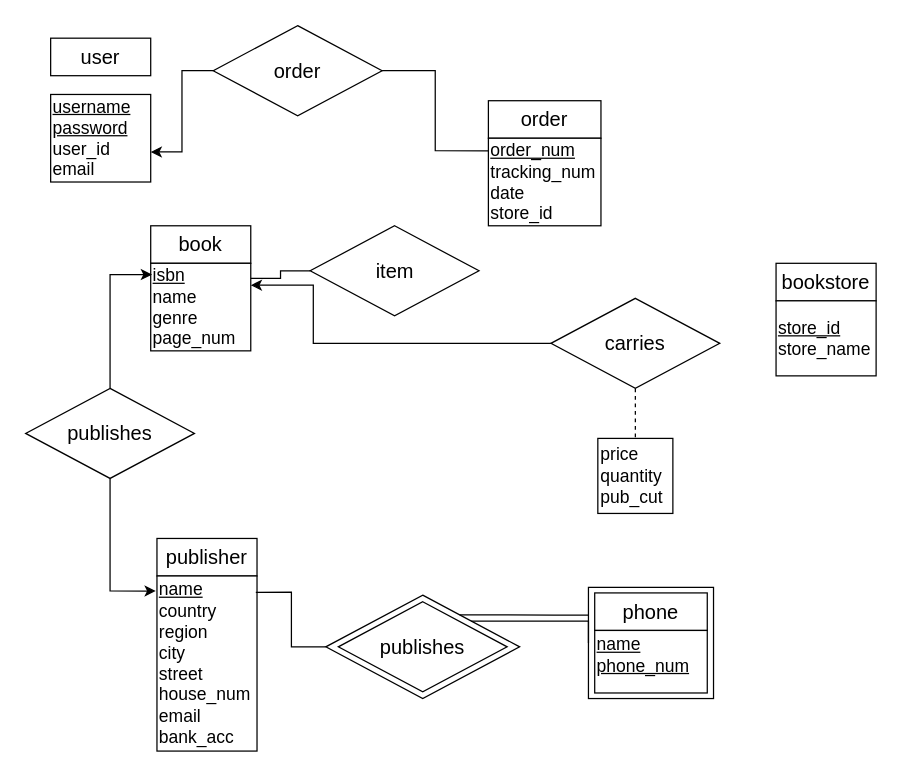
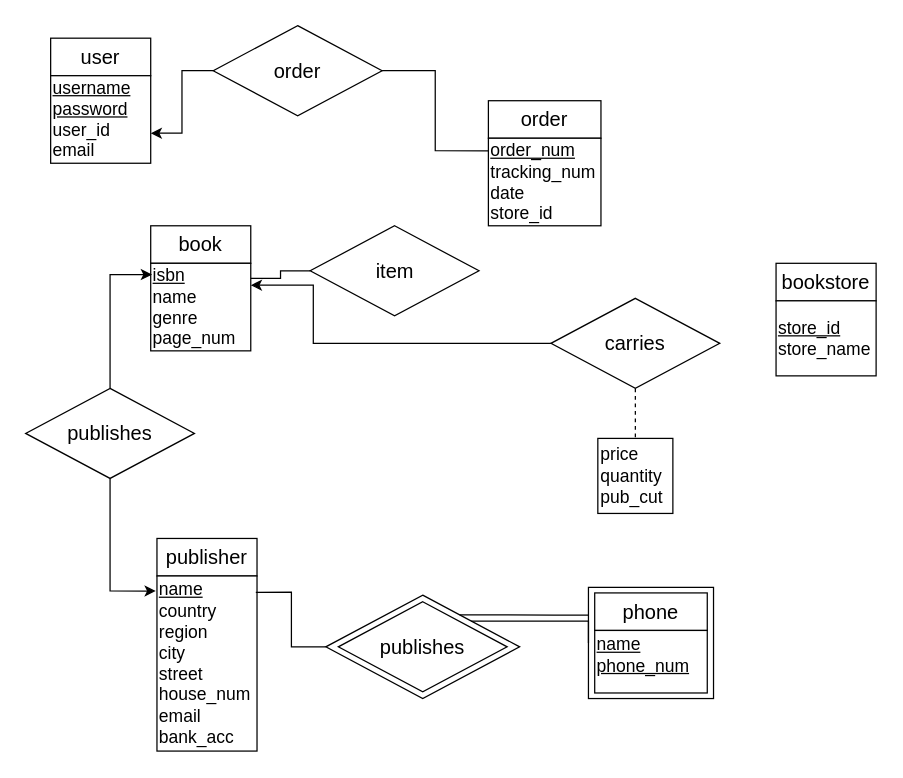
  <mxCell id="0" />
  <mxCell id="1" parent="0" />
  <mxCell id="2" value="&lt;font style=&quot;font-size: 16px&quot;&gt;book&lt;/font&gt;" style="rounded=0;whiteSpace=wrap;html=1;" vertex="1" parent="1"><mxGeometry x="120" y="180" width="80" height="30" as="geometry" /></mxCell>
  <mxCell id="3" value="&lt;font style=&quot;font-size: 14px&quot;&gt;&lt;u&gt;isbn&lt;/u&gt;&lt;/font&gt;&lt;div style=&quot;font-size: 14px&quot;&gt;&lt;font style=&quot;font-size: 14px&quot;&gt;name&lt;/font&gt;&lt;/div&gt;&lt;div style=&quot;font-size: 14px&quot;&gt;&lt;font style=&quot;font-size: 14px&quot;&gt;genre&lt;/font&gt;&lt;/div&gt;&lt;div style=&quot;font-size: 14px&quot;&gt;&lt;font style=&quot;font-size: 14px&quot;&gt;page_num&lt;br&gt;&lt;/font&gt;&lt;/div&gt;" style="rounded=0;whiteSpace=wrap;html=1;align=left;" vertex="1" parent="1"><mxGeometry x="120" y="210" width="80" height="70" as="geometry" /></mxCell>
  <mxCell id="4" value="&lt;font style=&quot;font-size: 16px&quot;&gt;user&lt;br&gt;&lt;/font&gt;" style="rounded=0;whiteSpace=wrap;html=1;" vertex="1" parent="1"><mxGeometry x="40" y="30" width="80" height="30" as="geometry" /></mxCell>
- <mxCell id="5" value="&lt;div style=&quot;font-size: 14px&quot; align=&quot;left&quot;&gt;&lt;font style=&quot;font-size: 14px&quot;&gt;&lt;u&gt;username&lt;/u&gt;&lt;/font&gt;&lt;/div&gt;&lt;div style=&quot;font-size: 14px&quot; align=&quot;left&quot;&gt;&lt;font style=&quot;font-size: 14px&quot;&gt;&lt;u&gt;password&lt;/u&gt;&lt;/font&gt;&lt;/div&gt;&lt;div style=&quot;font-size: 14px&quot; align=&quot;left&quot;&gt;&lt;font style=&quot;font-size: 14px&quot;&gt;user_id&lt;br&gt;&lt;/font&gt;&lt;/div&gt;&lt;div style=&quot;font-size: 14px&quot; align=&quot;left&quot;&gt;&lt;font style=&quot;font-size: 14px&quot;&gt;email&lt;br&gt;&lt;/font&gt;&lt;/div&gt;" style="rounded=0;whiteSpace=wrap;html=1;align=left;" vertex="1" parent="1"><mxGeometry x="40" y="75" width="80" height="70" as="geometry" /></mxCell>
+ <mxCell id="5" value="&lt;div style=&quot;font-size: 14px&quot; align=&quot;left&quot;&gt;&lt;font style=&quot;font-size: 14px&quot;&gt;&lt;u&gt;username&lt;/u&gt;&lt;/font&gt;&lt;/div&gt;&lt;div style=&quot;font-size: 14px&quot; align=&quot;left&quot;&gt;&lt;font style=&quot;font-size: 14px&quot;&gt;&lt;u&gt;password&lt;/u&gt;&lt;/font&gt;&lt;/div&gt;&lt;div style=&quot;font-size: 14px&quot; align=&quot;left&quot;&gt;&lt;font style=&quot;font-size: 14px&quot;&gt;user_id&lt;br&gt;&lt;/font&gt;&lt;/div&gt;&lt;div style=&quot;font-size: 14px&quot; align=&quot;left&quot;&gt;&lt;font style=&quot;font-size: 14px&quot;&gt;email&lt;br&gt;&lt;/font&gt;&lt;/div&gt;" style="rounded=0;whiteSpace=wrap;html=1;align=left;" vertex="1" parent="1"><mxGeometry x="40" y="60" width="80" height="70" as="geometry" /></mxCell>
  <mxCell id="6" value="&lt;font style=&quot;font-size: 16px&quot;&gt;order&lt;/font&gt;" style="rounded=0;whiteSpace=wrap;html=1;" vertex="1" parent="1"><mxGeometry x="390" y="80" width="90" height="30" as="geometry" /></mxCell>
  <mxCell id="7" value="&lt;div style=&quot;font-size: 14px&quot;&gt;&lt;font style=&quot;font-size: 14px&quot;&gt;&lt;u&gt;order_num&lt;/u&gt;&lt;/font&gt;&lt;/div&gt;&lt;div style=&quot;font-size: 14px&quot;&gt;&lt;font style=&quot;font-size: 14px&quot;&gt;tracking_num&lt;br&gt;&lt;/font&gt;&lt;/div&gt;&lt;div style=&quot;font-size: 14px&quot;&gt;&lt;font style=&quot;font-size: 14px&quot;&gt;date&lt;/font&gt;&lt;/div&gt;&lt;div style=&quot;font-size: 14px&quot;&gt;&lt;font style=&quot;font-size: 14px&quot;&gt;store_id&lt;br&gt;&lt;/font&gt;&lt;/div&gt;" style="rounded=0;whiteSpace=wrap;html=1;align=left;" vertex="1" parent="1"><mxGeometry x="390" y="110" width="90" height="70" as="geometry" /></mxCell>
  <mxCell id="8" value="&lt;font style=&quot;font-size: 16px&quot;&gt;publisher&lt;/font&gt;" style="rounded=0;whiteSpace=wrap;html=1;" vertex="1" parent="1"><mxGeometry x="125" y="430" width="80" height="30" as="geometry" /></mxCell>
  <mxCell id="9" value="&lt;div style=&quot;font-size: 14px&quot; align=&quot;left&quot;&gt;&lt;font style=&quot;font-size: 14px&quot;&gt;&lt;u&gt;name&lt;br&gt;&lt;/u&gt;&lt;/font&gt;&lt;/div&gt;&lt;div style=&quot;font-size: 14px&quot; align=&quot;left&quot;&gt;&lt;font style=&quot;font-size: 14px&quot;&gt;country&lt;/font&gt;&lt;/div&gt;&lt;div style=&quot;font-size: 14px&quot; align=&quot;left&quot;&gt;&lt;font style=&quot;font-size: 14px&quot;&gt;region&lt;br&gt;&lt;/font&gt;&lt;/div&gt;&lt;div style=&quot;font-size: 14px&quot; align=&quot;left&quot;&gt;&lt;font style=&quot;font-size: 14px&quot;&gt;city&lt;/font&gt;&lt;/div&gt;&lt;div style=&quot;font-size: 14px&quot; align=&quot;left&quot;&gt;&lt;font style=&quot;font-size: 14px&quot;&gt;street&lt;/font&gt;&lt;/div&gt;&lt;div style=&quot;font-size: 14px&quot; align=&quot;left&quot;&gt;&lt;font style=&quot;font-size: 14px&quot;&gt;house_num&lt;br&gt;&lt;/font&gt;&lt;/div&gt;&lt;div style=&quot;font-size: 14px&quot; align=&quot;left&quot;&gt;email&lt;/div&gt;&lt;div style=&quot;font-size: 14px&quot; align=&quot;left&quot;&gt;bank_acc&lt;br&gt;&lt;font style=&quot;font-size: 14px&quot;&gt;&lt;u&gt;&lt;/u&gt;&lt;/font&gt;&lt;/div&gt;" style="rounded=0;whiteSpace=wrap;html=1;align=left;" vertex="1" parent="1"><mxGeometry x="125" y="460" width="80" height="140" as="geometry" /></mxCell>
  <mxCell id="10" value="&lt;font style=&quot;font-size: 16px&quot;&gt;phone&lt;br&gt;&lt;/font&gt;" style="rounded=0;whiteSpace=wrap;html=1;" vertex="1" parent="1"><mxGeometry x="475" y="473.55" width="90" height="30" as="geometry" /></mxCell>
  <mxCell id="11" value="&lt;div style=&quot;font-size: 14px&quot; align=&quot;left&quot;&gt;&lt;font style=&quot;font-size: 14px&quot;&gt;&lt;br&gt;&lt;/font&gt;&lt;/div&gt;&lt;div style=&quot;font-size: 14px&quot; align=&quot;left&quot;&gt;&lt;font style=&quot;font-size: 14px&quot;&gt;&lt;u&gt;name&lt;/u&gt;&lt;/font&gt;&lt;/div&gt;&lt;div style=&quot;font-size: 14px&quot; align=&quot;left&quot;&gt;&lt;font style=&quot;font-size: 14px&quot;&gt;&lt;u&gt;phone_num&lt;/u&gt;&lt;br&gt;&lt;/font&gt;&lt;/div&gt;&lt;div&gt;&lt;br&gt;&lt;/div&gt;&lt;div&gt;&lt;br&gt;&lt;/div&gt;" style="rounded=0;whiteSpace=wrap;html=1;align=left;" vertex="1" parent="1"><mxGeometry x="475" y="503.55" width="90" height="50" as="geometry" /></mxCell>
  <mxCell id="12" value="&lt;font style=&quot;font-size: 16px&quot;&gt;bookstore&lt;/font&gt;" style="rounded=0;whiteSpace=wrap;html=1;" vertex="1" parent="1"><mxGeometry x="620" y="210" width="80" height="30" as="geometry" /></mxCell>
  <mxCell id="13" value="&lt;div style=&quot;font-size: 14px&quot; align=&quot;left&quot;&gt;&lt;u&gt;store_id&lt;br&gt;&lt;/u&gt;&lt;/div&gt;&lt;div style=&quot;font-size: 14px&quot; align=&quot;left&quot;&gt;store_name&lt;br&gt;&lt;u&gt;&lt;/u&gt;&lt;/div&gt;" style="rounded=0;whiteSpace=wrap;html=1;align=left;" vertex="1" parent="1"><mxGeometry x="620" y="240" width="80" height="60" as="geometry" /></mxCell>
  <mxCell id="14" style="edgeStyle=orthogonalEdgeStyle;rounded=0;orthogonalLoop=1;jettySize=auto;html=1;entryX=-0.012;entryY=0.086;entryDx=0;entryDy=0;entryPerimeter=0;startArrow=none;startFill=0;" edge="1" parent="1" source="16" target="9"><mxGeometry relative="1" as="geometry" /></mxCell>
  <mxCell id="15" style="edgeStyle=orthogonalEdgeStyle;rounded=0;orthogonalLoop=1;jettySize=auto;html=1;exitX=0.5;exitY=0;exitDx=0;exitDy=0;entryX=0.013;entryY=0.129;entryDx=0;entryDy=0;entryPerimeter=0;startArrow=none;startFill=0;" edge="1" parent="1" source="16" target="3"><mxGeometry relative="1" as="geometry" /></mxCell>
  <mxCell id="16" value="&lt;font style=&quot;font-size: 16px&quot;&gt;publishes&lt;/font&gt;" style="rhombus;whiteSpace=wrap;html=1;" vertex="1" parent="1"><mxGeometry x="20" y="310" width="135" height="72" as="geometry" /></mxCell>
  <mxCell id="17" style="edgeStyle=orthogonalEdgeStyle;rounded=0;orthogonalLoop=1;jettySize=auto;html=1;exitX=0;exitY=0.5;exitDx=0;exitDy=0;entryX=1;entryY=0.171;entryDx=0;entryDy=0;entryPerimeter=0;startArrow=none;startFill=0;endArrow=none;endFill=0;" edge="1" parent="1" source="18" target="3"><mxGeometry relative="1" as="geometry" /></mxCell>
  <mxCell id="18" value="&lt;font style=&quot;font-size: 16px&quot;&gt;item&lt;/font&gt;" style="rhombus;whiteSpace=wrap;html=1;" vertex="1" parent="1"><mxGeometry x="247.5" y="180" width="135" height="72" as="geometry" /></mxCell>
  <mxCell id="19" style="edgeStyle=orthogonalEdgeStyle;rounded=0;orthogonalLoop=1;jettySize=auto;html=1;exitX=0;exitY=0.5;exitDx=0;exitDy=0;entryX=1;entryY=0.657;entryDx=0;entryDy=0;entryPerimeter=0;startArrow=none;startFill=0;" edge="1" parent="1" source="21" target="5"><mxGeometry relative="1" as="geometry" /></mxCell>
  <mxCell id="20" style="edgeStyle=orthogonalEdgeStyle;rounded=0;orthogonalLoop=1;jettySize=auto;html=1;exitX=1;exitY=0.5;exitDx=0;exitDy=0;entryX=0;entryY=0.143;entryDx=0;entryDy=0;entryPerimeter=0;startArrow=none;startFill=0;endArrow=none;endFill=0;" edge="1" parent="1" source="21" target="7"><mxGeometry relative="1" as="geometry" /></mxCell>
  <mxCell id="21" value="&lt;font style=&quot;font-size: 16px&quot;&gt;order&lt;/font&gt;" style="rhombus;whiteSpace=wrap;html=1;" vertex="1" parent="1"><mxGeometry x="170" y="20" width="135" height="72" as="geometry" /></mxCell>
  <mxCell id="22" style="edgeStyle=orthogonalEdgeStyle;rounded=0;orthogonalLoop=1;jettySize=auto;html=1;exitX=0;exitY=0.5;exitDx=0;exitDy=0;entryX=1;entryY=0.25;entryDx=0;entryDy=0;startArrow=none;startFill=0;" edge="1" parent="1" source="24" target="3"><mxGeometry relative="1" as="geometry"><Array as="points"><mxPoint x="250" y="274" /><mxPoint x="250" y="228" /></Array></mxGeometry></mxCell>
  <mxCell id="23" style="edgeStyle=orthogonalEdgeStyle;rounded=0;orthogonalLoop=1;jettySize=auto;html=1;entryX=0.5;entryY=0;entryDx=0;entryDy=0;startArrow=none;startFill=0;endArrow=none;endFill=0;dashed=1;" edge="1" parent="1" source="24" target="25"><mxGeometry relative="1" as="geometry" /></mxCell>
  <mxCell id="24" value="&lt;font style=&quot;font-size: 16px&quot;&gt;carries&lt;/font&gt;" style="rhombus;whiteSpace=wrap;html=1;" vertex="1" parent="1"><mxGeometry x="440" y="238" width="135" height="72" as="geometry" /></mxCell>
  <mxCell id="25" value="&lt;div style=&quot;font-size: 14px&quot; align=&quot;left&quot;&gt;&lt;font style=&quot;font-size: 14px&quot;&gt;price&lt;/font&gt;&lt;/div&gt;&lt;div style=&quot;font-size: 14px&quot; align=&quot;left&quot;&gt;&lt;font style=&quot;font-size: 14px&quot;&gt;quantity&lt;/font&gt;&lt;/div&gt;&lt;div style=&quot;font-size: 14px&quot; align=&quot;left&quot;&gt;&lt;font style=&quot;font-size: 14px&quot;&gt;pub_cut&lt;br&gt;&lt;/font&gt;&lt;/div&gt;" style="rounded=0;whiteSpace=wrap;html=1;align=left;" vertex="1" parent="1"><mxGeometry x="477.5" y="350" width="60" height="60" as="geometry" /></mxCell>
  <mxCell id="26" style="edgeStyle=orthogonalEdgeStyle;rounded=0;orthogonalLoop=1;jettySize=auto;html=1;exitX=0;exitY=0.25;exitDx=0;exitDy=0;entryX=0.69;entryY=0.19;entryDx=0;entryDy=0;entryPerimeter=0;startArrow=none;startFill=0;endArrow=none;endFill=0;" edge="1" parent="1" source="28" target="31"><mxGeometry relative="1" as="geometry" /></mxCell>
  <mxCell id="27" style="edgeStyle=orthogonalEdgeStyle;rounded=0;orthogonalLoop=1;jettySize=auto;html=1;exitX=0;exitY=0.5;exitDx=0;exitDy=0;entryX=1;entryY=0;entryDx=0;entryDy=0;startArrow=none;startFill=0;endArrow=none;endFill=0;" edge="1" parent="1" source="28" target="31"><mxGeometry relative="1" as="geometry"><Array as="points"><mxPoint x="470" y="496" /></Array></mxGeometry></mxCell>
  <mxCell id="28" value="" style="rounded=0;whiteSpace=wrap;html=1;fillColor=none;" vertex="1" parent="1"><mxGeometry x="470" y="469.11" width="100" height="88.89" as="geometry" /></mxCell>
  <mxCell id="29" value="&lt;font style=&quot;font-size: 16px&quot;&gt;publishes&lt;/font&gt;" style="rhombus;whiteSpace=wrap;html=1;" vertex="1" parent="1"><mxGeometry x="270" y="480.66" width="135" height="72" as="geometry" /></mxCell>
  <mxCell id="30" style="edgeStyle=orthogonalEdgeStyle;rounded=0;orthogonalLoop=1;jettySize=auto;html=1;exitX=0;exitY=0.5;exitDx=0;exitDy=0;entryX=0.988;entryY=0.093;entryDx=0;entryDy=0;entryPerimeter=0;startArrow=none;startFill=0;endArrow=none;endFill=0;" edge="1" parent="1" source="31" target="9"><mxGeometry relative="1" as="geometry" /></mxCell>
  <mxCell id="31" value="" style="rhombus;whiteSpace=wrap;html=1;fillColor=none;" vertex="1" parent="1"><mxGeometry x="260" y="475.33" width="155" height="82.67" as="geometry" /></mxCell>
